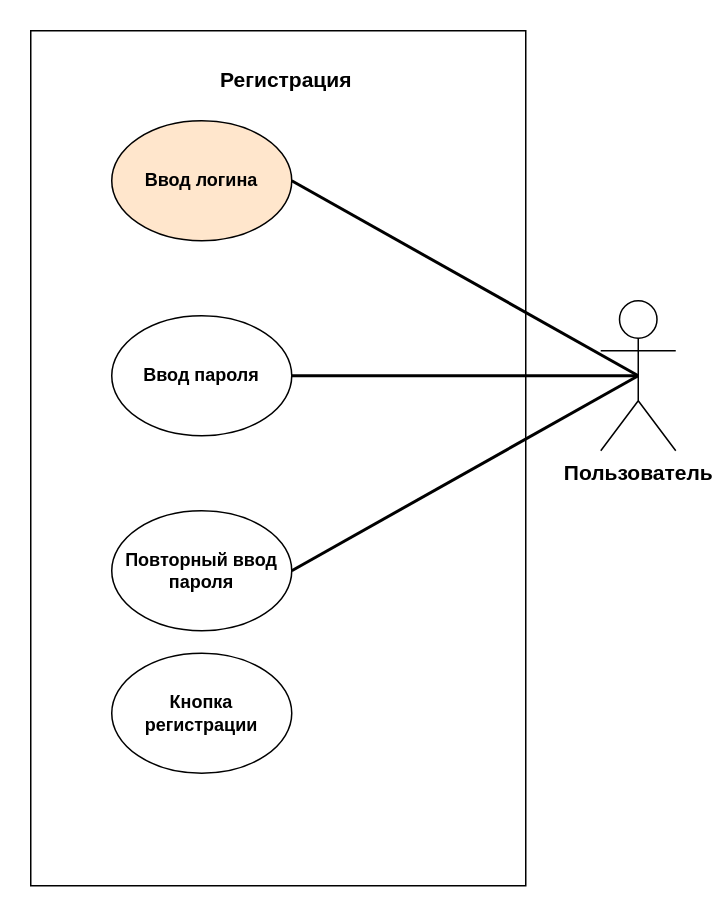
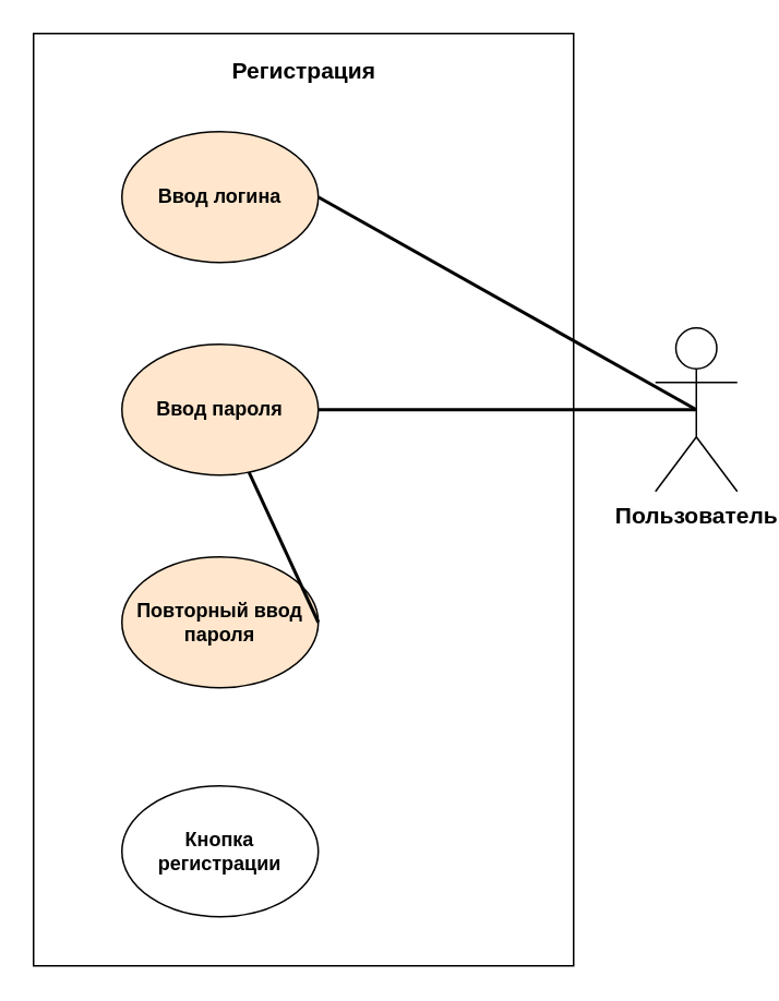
  <mxCell id="0" />
  <mxCell id="1" parent="0" />
  <mxCell id="2" value="" style="rounded=0;whiteSpace=wrap;html=1;" vertex="1" parent="1"><mxGeometry x="20" y="20" width="330" height="570" as="geometry" /></mxCell>
  <mxCell id="3" value="&lt;b&gt;Ввод логина&lt;/b&gt;" style="ellipse;whiteSpace=wrap;html=1;fillColor=#ffe6cc;" vertex="1" parent="1"><mxGeometry x="74" y="80" width="120" height="80" as="geometry" /></mxCell>
- <mxCell id="4" value="&lt;b&gt;Ввод пароля&lt;/b&gt;" style="ellipse;whiteSpace=wrap;html=1;" vertex="1" parent="1"><mxGeometry x="74" y="210" width="120" height="80" as="geometry" /></mxCell>
- <mxCell id="5" value="Повторный ввод пароля" style="ellipse;whiteSpace=wrap;html=1;fontStyle=1" vertex="1" parent="1"><mxGeometry x="74" y="340" width="120" height="80" as="geometry" /></mxCell>
- <mxCell id="6" value="&lt;span style=&quot;font-size: 14px;&quot;&gt;Регистрация&lt;/span&gt;" style="text;strokeColor=none;fillColor=none;html=1;fontSize=24;fontStyle=1;verticalAlign=middle;align=center;" vertex="1" parent="1"><mxGeometry x="140" y="30" width="100" height="40" as="geometry" /></mxCell>
+ <mxCell id="4" value="&lt;b&gt;Ввод пароля&lt;/b&gt;" style="ellipse;whiteSpace=wrap;html=1;fillColor=#ffe6cc;" vertex="1" parent="1"><mxGeometry x="74" y="210" width="120" height="80" as="geometry" /></mxCell>
+ <mxCell id="5" value="Повторный ввод пароля" style="ellipse;whiteSpace=wrap;html=1;fontStyle=1;fillColor=#ffe6cc;" vertex="1" parent="1"><mxGeometry x="74" y="340" width="120" height="80" as="geometry" /></mxCell>
+ <mxCell id="6" value="&lt;span style=&quot;font-size: 14px;&quot;&gt;Регистрация&lt;/span&gt;" style="text;strokeColor=none;fillColor=none;html=1;fontSize=24;fontStyle=1;verticalAlign=middle;align=center;" vertex="1" parent="1"><mxGeometry x="135" y="20" width="100" height="40" as="geometry" /></mxCell>
  <mxCell id="7" value="&lt;b&gt;Пользователь&lt;/b&gt;" style="shape=umlActor;verticalLabelPosition=bottom;verticalAlign=top;html=1;outlineConnect=0;fontSize=14;" vertex="1" parent="1"><mxGeometry x="400" y="200" width="50" height="100" as="geometry" /></mxCell>
  <mxCell id="8" value="" style="endArrow=none;html=1;rounded=0;fontSize=14;entryX=0.5;entryY=0.5;entryDx=0;entryDy=0;entryPerimeter=0;exitX=1;exitY=0.5;exitDx=0;exitDy=0;strokeWidth=2;" edge="1" parent="1" source="3" target="7"><mxGeometry width="50" height="50" relative="1" as="geometry"><mxPoint x="280" y="160" as="sourcePoint" /><mxPoint x="330" y="110" as="targetPoint" /></mxGeometry></mxCell>
  <mxCell id="9" value="" style="endArrow=none;html=1;rounded=0;fontSize=14;entryX=0.5;entryY=0.5;entryDx=0;entryDy=0;entryPerimeter=0;exitX=1;exitY=0.5;exitDx=0;exitDy=0;strokeWidth=2;" edge="1" parent="1" source="4" target="7"><mxGeometry width="50" height="50" relative="1" as="geometry"><mxPoint x="255" y="130" as="sourcePoint" /><mxPoint x="525" y="260" as="targetPoint" /></mxGeometry></mxCell>
- <mxCell id="10" value="" style="endArrow=none;html=1;rounded=0;fontSize=14;entryX=0.5;entryY=0.5;entryDx=0;entryDy=0;entryPerimeter=0;exitX=1;exitY=0.5;exitDx=0;exitDy=0;strokeWidth=2;" edge="1" parent="1" source="5" target="7"><mxGeometry width="50" height="50" relative="1" as="geometry"><mxPoint x="480" y="410" as="sourcePoint" /><mxPoint x="525" y="260" as="targetPoint" /></mxGeometry></mxCell>
- <mxCell id="11" value="Кнопка регистрации" style="ellipse;whiteSpace=wrap;html=1;fontStyle=1" vertex="1" parent="1"><mxGeometry x="74" y="435" width="120" height="80" as="geometry" /></mxCell>
+ <mxCell id="10" value="" style="endArrow=none;html=1;rounded=0;fontSize=14;exitX=1;exitY=0.5;exitDx=0;exitDy=0;strokeWidth=2;" edge="1" parent="1" source="5" target="4"><mxGeometry width="50" height="50" relative="1" as="geometry"><mxPoint x="480" y="410" as="sourcePoint" /><mxPoint x="525" y="260" as="targetPoint" /></mxGeometry></mxCell>
+ <mxCell id="11" value="Кнопка регистрации" style="ellipse;whiteSpace=wrap;html=1;fontStyle=1" vertex="1" parent="1"><mxGeometry x="74" y="480" width="120" height="80" as="geometry" /></mxCell>
